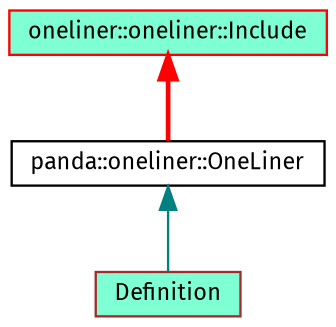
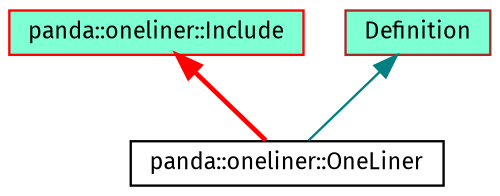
  digraph {
    fontname="Fira Sans"
    node [fillcolor=aquamarine fontname="Fira Sans" fontsize=10 shape=record style=filled]
    edge [dir=back fontname="Fira Sans" fontsize=10 labelfontname=Helvetica labelfontsize=10]
-   n1 [color=red fontcolor=black height=0.2 label="oneliner::oneliner::Include" width=0.4]
+   n1 [color=red fontcolor=black height=0.2 label="panda::oneliner::Include" width=0.4]
    n2 [color=black fillcolor=white height=0.2 label="panda::oneliner::OneLiner" width=0.4]
    n3 [color=brown height=0.2 label=Definition width=0.4]
    n1 -> n2 [color=red style=bold]
-   n2 -> n3 [color=teal style=solid]
+   n3 -> n2 [color=teal style=solid]
  }
